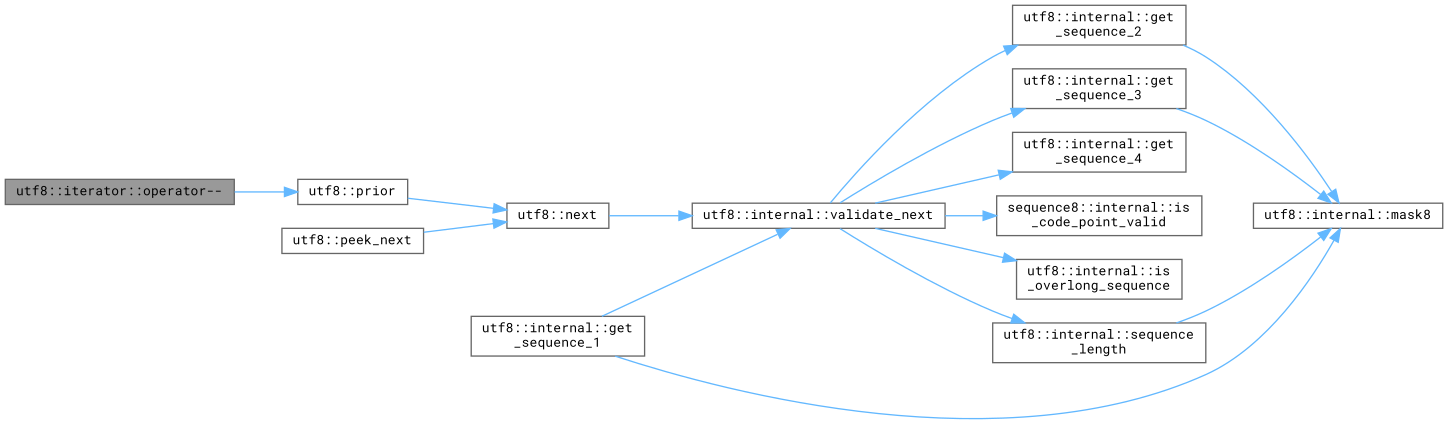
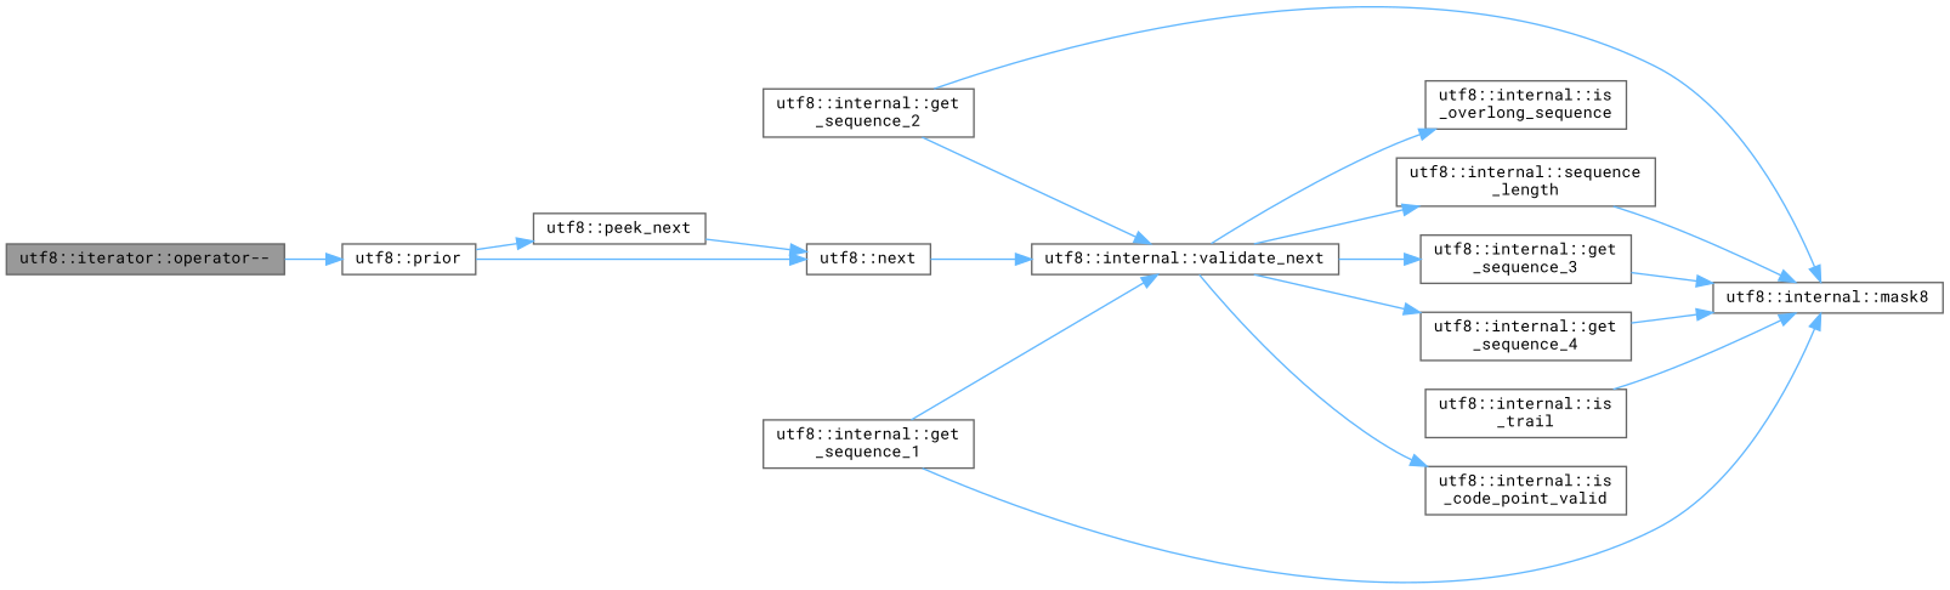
  digraph {
    fontname="Roboto Mono"
    rankdir=LR
    node [color=grey40 fillcolor=white fontname="Roboto Mono" fontsize=10 shape=box style=filled]
    edge [color=steelblue1 fontname="Roboto Mono" fontsize=10 labelfontname=Helvetica labelfontsize=10 style=solid]
    n1 [color=gray40 fillcolor=grey60 fontcolor=black height=0.2 label="utf8::iterator::operator--" width=0.4]
    n2 [height=0.2 label="utf8::prior" width=0.4]
    n3 [height=0.2 label="utf8::peek_next" width=0.4]
    n4 [height=0.2 label="utf8::next" width=0.4]
+   n5 [height=0.2 label="utf8::internal::is\l_trail" width=0.4]
    n6 [height=0.2 label="utf8::internal::mask8" width=0.4]
    n7 [height=0.2 label="utf8::internal::validate_next" width=0.4]
    n8 [height=0.2 label="utf8::internal::get\l_sequence_2" width=0.4]
    n9 [height=0.2 label="utf8::internal::get\l_sequence_3" width=0.4]
    n10 [height=0.2 label="utf8::internal::get\l_sequence_4" width=0.4]
-   n11 [height=0.2 label="sequence8::internal::is\l_code_point_valid" width=0.4]
+   n11 [height=0.2 label="utf8::internal::is\l_code_point_valid" width=0.4]
    n12 [height=0.2 label="utf8::internal::is\l_overlong_sequence" width=0.4]
    n13 [height=0.2 label="utf8::internal::sequence\l_length" width=0.4]
    n14 [height=0.2 label="utf8::internal::get\l_sequence_1" width=0.4]
    n1 -> n2
+   n2 -> n3
    n2 -> n4
    n3 -> n4
    n4 -> n7
-   n7 -> n8
+   n5 -> n6
+   n8 -> n7
    n7 -> n9
    n7 -> n10
    n7 -> n11
    n7 -> n12
    n7 -> n13
    n8 -> n6
    n9 -> n6
+   n10 -> n6
    n13 -> n6
    n14 -> n6
    n14 -> n7
  }
